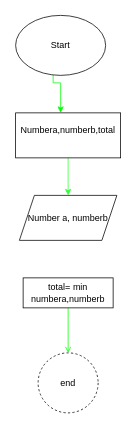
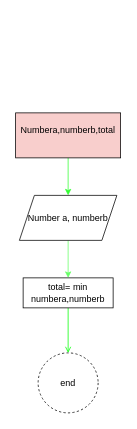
  <mxCell id="0" />
  <mxCell id="1" parent="0" />
- <mxCell id="2" value="" style="edgeStyle=orthogonalEdgeStyle;rounded=0;orthogonalLoop=1;jettySize=auto;html=1;strokeColor=#00FF00;" edge="1" parent="1" source="3" target="5"><mxGeometry relative="1" as="geometry"><Array as="points"><mxPoint x="70" y="110" /><mxPoint x="80" y="110" /></Array></mxGeometry></mxCell>
- <mxCell id="3" value="&lt;font style=&quot;vertical-align: inherit;&quot;&gt;&lt;font style=&quot;vertical-align: inherit;&quot;&gt;Start&lt;/font&gt;&lt;/font&gt;" style="ellipse;whiteSpace=wrap;html=1;" vertex="1" parent="1"><mxGeometry x="20" y="20" width="120" height="80" as="geometry" /></mxCell>
  <mxCell id="4" value="" style="edgeStyle=orthogonalEdgeStyle;rounded=0;orthogonalLoop=1;jettySize=auto;html=1;strokeColor=#33FF33;" edge="1" parent="1" source="5" target="7"><mxGeometry relative="1" as="geometry" /></mxCell>
- <mxCell id="5" value="&lt;font style=&quot;vertical-align: inherit;&quot;&gt;&lt;font style=&quot;vertical-align: inherit;&quot;&gt;Numbera,numberb,total&lt;/font&gt;&lt;/font&gt;&lt;div&gt;&lt;font style=&quot;vertical-align: inherit;&quot;&gt;&lt;font style=&quot;vertical-align: inherit;&quot;&gt;&lt;br&gt;&lt;/font&gt;&lt;/font&gt;&lt;/div&gt;" style="whiteSpace=wrap;html=1;" vertex="1" parent="1"><mxGeometry x="20" y="150" width="140" height="60" as="geometry" /></mxCell>
+ <mxCell id="5" value="&lt;font style=&quot;vertical-align: inherit;&quot;&gt;&lt;font style=&quot;vertical-align: inherit;&quot;&gt;Numbera,numberb,total&lt;/font&gt;&lt;/font&gt;&lt;div&gt;&lt;font style=&quot;vertical-align: inherit;&quot;&gt;&lt;font style=&quot;vertical-align: inherit;&quot;&gt;&lt;br&gt;&lt;/font&gt;&lt;/font&gt;&lt;/div&gt;" style="whiteSpace=wrap;html=1;fillColor=#f8cecc;" vertex="1" parent="1"><mxGeometry x="20" y="150" width="140" height="60" as="geometry" /></mxCell>
+ <mxCell id="6" value="" style="edgeStyle=orthogonalEdgeStyle;rounded=0;orthogonalLoop=1;jettySize=auto;html=1;strokeColor=#66FF66;" edge="1" parent="1" source="7" target="9"><mxGeometry relative="1" as="geometry" /></mxCell>
  <mxCell id="7" value="&lt;font style=&quot;vertical-align: inherit;&quot;&gt;&lt;font style=&quot;vertical-align: inherit;&quot;&gt;Number a, numberb&lt;/font&gt;&lt;/font&gt;" style="shape=parallelogram;perimeter=parallelogramPerimeter;whiteSpace=wrap;html=1;fixedSize=1;" vertex="1" parent="1"><mxGeometry x="25" y="260" width="130" height="60" as="geometry" /></mxCell>
  <mxCell id="8" value="" style="edgeStyle=orthogonalEdgeStyle;rounded=0;orthogonalLoop=1;jettySize=auto;html=1;strokeColor=#00FF00;endArrow=open;" edge="1" parent="1" source="9" target="10"><mxGeometry relative="1" as="geometry" /></mxCell>
  <mxCell id="9" value="&lt;font style=&quot;vertical-align: inherit;&quot;&gt;&lt;font style=&quot;vertical-align: inherit;&quot;&gt;total= min numbera,numberb&lt;/font&gt;&lt;/font&gt;" style="whiteSpace=wrap;html=1;" vertex="1" parent="1"><mxGeometry x="30" y="370" width="120" height="40" as="geometry" /></mxCell>
  <mxCell id="10" value="&lt;font style=&quot;vertical-align: inherit;&quot;&gt;&lt;font style=&quot;vertical-align: inherit;&quot;&gt;end&lt;/font&gt;&lt;/font&gt;" style="ellipse;whiteSpace=wrap;html=1;dashed=1;" vertex="1" parent="1"><mxGeometry x="50" y="470" width="80" height="80" as="geometry" /></mxCell>
